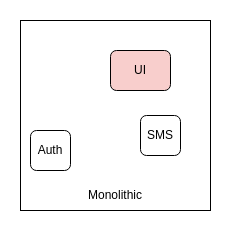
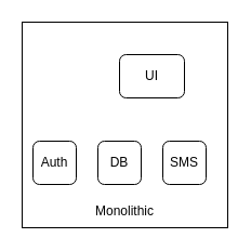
  <mxCell id="0" />
  <mxCell id="1" parent="0" />
  <mxCell id="2" value="" style="whiteSpace=wrap;html=1;aspect=fixed;" vertex="1" parent="1"><mxGeometry x="20" y="20" width="190" height="190" as="geometry" /></mxCell>
- <mxCell id="3" value="UI" style="rounded=1;whiteSpace=wrap;html=1;fillColor=#f8cecc;" vertex="1" parent="1"><mxGeometry x="110" y="50" width="60" height="40" as="geometry" /></mxCell>
+ <mxCell id="3" value="UI" style="rounded=1;whiteSpace=wrap;html=1;" vertex="1" parent="1"><mxGeometry x="110" y="50" width="60" height="40" as="geometry" /></mxCell>
+ <mxCell id="4" value="DB" style="rounded=1;whiteSpace=wrap;html=1;" vertex="1" parent="1"><mxGeometry x="90" y="130" width="40" height="40" as="geometry" /></mxCell>
  <mxCell id="5" value="Auth" style="rounded=1;whiteSpace=wrap;html=1;" vertex="1" parent="1"><mxGeometry x="30" y="130" width="40" height="40" as="geometry" /></mxCell>
- <mxCell id="6" value="SMS" style="rounded=1;whiteSpace=wrap;html=1;" vertex="1" parent="1"><mxGeometry x="140" y="115" width="40" height="40" as="geometry" /></mxCell>
+ <mxCell id="6" value="SMS" style="rounded=1;whiteSpace=wrap;html=1;" vertex="1" parent="1"><mxGeometry x="150" y="130" width="40" height="40" as="geometry" /></mxCell>
  <mxCell id="7" value="Monolithic" style="text;html=1;strokeColor=none;fillColor=none;align=center;verticalAlign=middle;whiteSpace=wrap;rounded=0;" vertex="1" parent="1"><mxGeometry x="70" y="180" width="90" height="30" as="geometry" /></mxCell>
